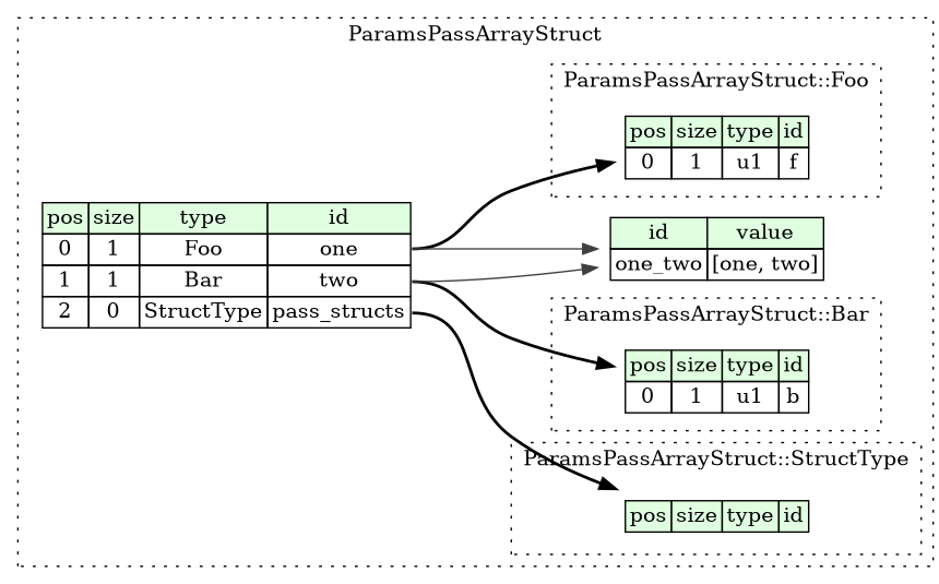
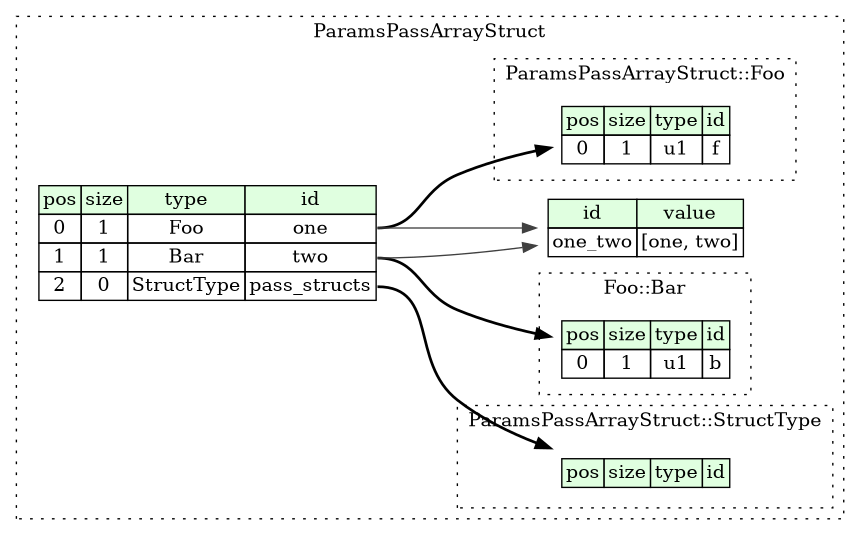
  digraph {
    rankdir=LR
    node [shape=plaintext]
    edge [style=bold tailport=one_type]
    n1 [label=<<TABLE BORDER="0" CELLBORDER="1" CELLSPACING="0"> 				<TR><TD BGCOLOR="#E0FFE0">pos</TD><TD BGCOLOR="#E0FFE0">size</TD><TD BGCOLOR="#E0FFE0">type</TD><TD BGCOLOR="#E0FFE0">id</TD></TR> 				<TR><TD PORT="f_pos">0</TD><TD PORT="f_size">1</TD><TD>u1</TD><TD PORT="f_type">f</TD></TR> 			</TABLE>>]
    n2 [label=<<TABLE BORDER="0" CELLBORDER="1" CELLSPACING="0"> 				<TR><TD BGCOLOR="#E0FFE0">pos</TD><TD BGCOLOR="#E0FFE0">size</TD><TD BGCOLOR="#E0FFE0">type</TD><TD BGCOLOR="#E0FFE0">id</TD></TR> 				<TR><TD PORT="b_pos">0</TD><TD PORT="b_size">1</TD><TD>u1</TD><TD PORT="b_type">b</TD></TR> 			</TABLE>>]
    n3 [label=<<TABLE BORDER="0" CELLBORDER="1" CELLSPACING="0"> 				<TR><TD BGCOLOR="#E0FFE0">pos</TD><TD BGCOLOR="#E0FFE0">size</TD><TD BGCOLOR="#E0FFE0">type</TD><TD BGCOLOR="#E0FFE0">id</TD></TR> 			</TABLE>>]
    n4 [label=<<TABLE BORDER="0" CELLBORDER="1" CELLSPACING="0"> 			<TR><TD BGCOLOR="#E0FFE0">pos</TD><TD BGCOLOR="#E0FFE0">size</TD><TD BGCOLOR="#E0FFE0">type</TD><TD BGCOLOR="#E0FFE0">id</TD></TR> 			<TR><TD PORT="one_pos">0</TD><TD PORT="one_size">1</TD><TD>Foo</TD><TD PORT="one_type">one</TD></TR> 			<TR><TD PORT="two_pos">1</TD><TD PORT="two_size">1</TD><TD>Bar</TD><TD PORT="two_type">two</TD></TR> 			<TR><TD PORT="pass_structs_pos">2</TD><TD PORT="pass_structs_size">0</TD><TD>StructType</TD><TD PORT="pass_structs_type">pass_structs</TD></TR> 		</TABLE>>]
    n5 [label=<<TABLE BORDER="0" CELLBORDER="1" CELLSPACING="0"> 			<TR><TD BGCOLOR="#E0FFE0">id</TD><TD BGCOLOR="#E0FFE0">value</TD></TR> 			<TR><TD>one_two</TD><TD>[one, two]</TD></TR> 		</TABLE>>]
    subgraph cluster_1 {
      label=ParamsPassArrayStruct
      style=dotted
      n4
      n5
      subgraph cluster_2 {
        label="ParamsPassArrayStruct::Foo"
        style=dotted
        n1
      }
      subgraph cluster_3 {
-       label="ParamsPassArrayStruct::Bar"
+       label="Foo::Bar"
        style=dotted
        n2
      }
      subgraph cluster_4 {
        label="ParamsPassArrayStruct::StructType"
        style=dotted
        n3
      }
    }
    n4 -> n1
    n4 -> n2 [tailport=two_type]
    n4 -> n3 [tailport=pass_structs_type]
    n4 -> n5 [color="#404040" style=""]
    n4 -> n5 [color="#404040" tailport=two_type style=""]
  }
